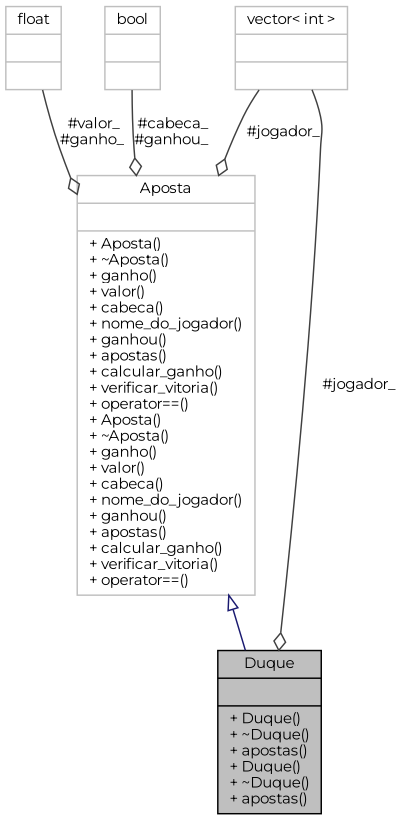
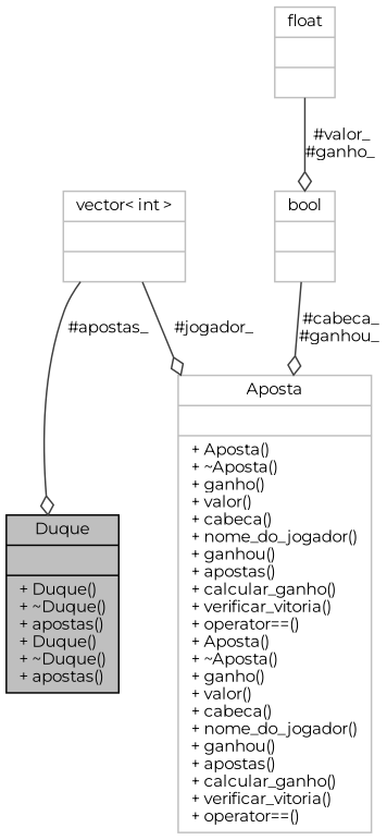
  digraph {
    fontname=Montserrat
    node [color=grey75 fillcolor=white fontname=Montserrat fontsize=10 shape=record style=filled]
    edge [color=grey25 fontname=Montserrat fontsize=10 labelfontname=Helvetica labelfontsize=10 style=solid arrowhead=odiamond]
    n1 [color=black fillcolor=grey75 fontcolor=black height=0.2 label="{Duque\n||+ Duque()\l+ ~Duque()\l+ apostas()\l+ Duque()\l+ ~Duque()\l+ apostas()\l}" width=0.4]
    n2 [height=0.2 label="{Aposta\n||+ Aposta()\l+ ~Aposta()\l+ ganho()\l+ valor()\l+ cabeca()\l+ nome_do_jogador()\l+ ganhou()\l+ apostas()\l+ calcular_ganho()\l+ verificar_vitoria()\l+ operator==()\l+ Aposta()\l+ ~Aposta()\l+ ganho()\l+ valor()\l+ cabeca()\l+ nome_do_jogador()\l+ ganhou()\l+ apostas()\l+ calcular_ganho()\l+ verificar_vitoria()\l+ operator==()\l}" width=0.4]
    n3 [height=0.2 label="{float\n||}" width=0.4]
    n4 [height=0.2 label="{vector\< int \>\n||}" width=0.4]
    n5 [height=0.2 label="{bool\n||}" width=0.4]
-   n2 -> n1 [arrowtail=onormal color=midnightblue dir=back arrowhead=""]
-   n3 -> n2 [label=" #valor_\n#ganho_"]
-   n4 -> n1 [label=" #jogador_"]
+   n3 -> n5 [label=" #valor_\n#ganho_"]
+   n4 -> n1 [label=" #apostas_"]
    n4 -> n2 [label=" #jogador_"]
    n5 -> n2 [label=" #cabeca_\n#ganhou_"]
  }
